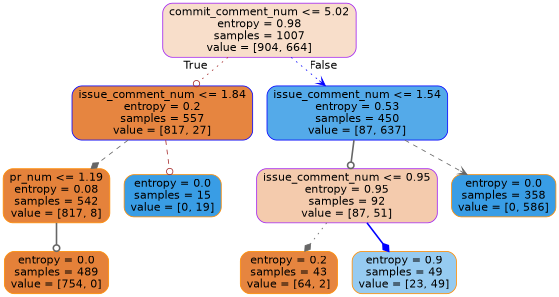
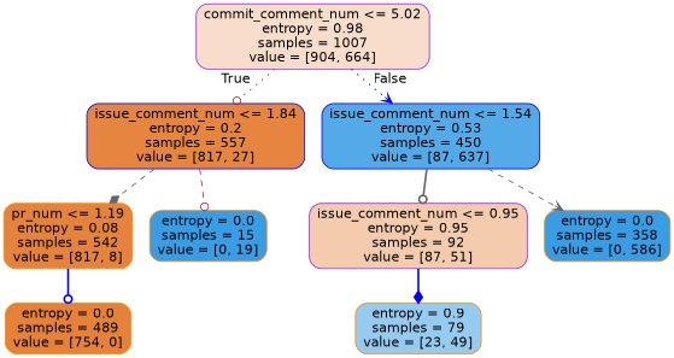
  digraph {
    node [color=darkorange fillcolor="#399de5" fontname=helvetica shape=box style="filled, rounded"]
    edge [arrowhead=odot color=gray40 fontname=helvetica style=dotted]
    n1 [color=purple fillcolor="#f8deca" label="commit_comment_num <= 5.02\nentropy = 0.98\nsamples = 1007\nvalue = [904, 664]"]
    n2 [color=blue fillcolor="#e68540" label="issue_comment_num <= 1.84\nentropy = 0.2\nsamples = 557\nvalue = [817, 27]"]
    n3 [color=blue fillcolor="#54aae9" label="issue_comment_num <= 1.54\nentropy = 0.53\nsamples = 450\nvalue = [87, 637]"]
    n4 [fillcolor="#e5823b" label="pr_num <= 1.19\nentropy = 0.08\nsamples = 542\nvalue = [817, 8]"]
    n5 [label="entropy = 0.0\nsamples = 15\nvalue = [0, 19]"]
    n6 [color=purple fillcolor="#f4cbad" label="issue_comment_num <= 0.95\nentropy = 0.95\nsamples = 92\nvalue = [87, 51]"]
    n7 [label="entropy = 0.0\nsamples = 358\nvalue = [0, 586]"]
    n8 [fillcolor="#e58139" label="entropy = 0.0\nsamples = 489\nvalue = [754, 0]"]
-   n9 [fillcolor="#e6853f" label="entropy = 0.2\nsamples = 43\nvalue = [64, 2]"]
-   n10 [fillcolor="#96cbf1" label="entropy = 0.9\nsamples = 49\nvalue = [23, 49]"]
+   n10 [fillcolor="#96cbf1" label="entropy = 0.9\nsamples = 79\nvalue = [23, 49]"]
    n1 -> n2 [color=brown headlabel=True labelangle=45 labeldistance=2.5]
    n1 -> n3 [arrowhead=vee color=blue headlabel=False labelangle=-45 labeldistance=2.5]
    n2 -> n4 [arrowhead=diamond style=dashed]
    n2 -> n5 [color=brown style=dashed]
    n3 -> n6 [style=bold]
    n3 -> n7 [arrowhead=vee style=dashed]
-   n4 -> n8 [style=bold]
-   n6 -> n9 [arrowhead=diamond]
+   n4 -> n8 [color=blue style=bold]
    n6 -> n10 [arrowhead=diamond color=blue style=bold]
  }
